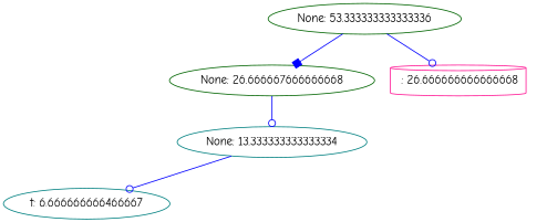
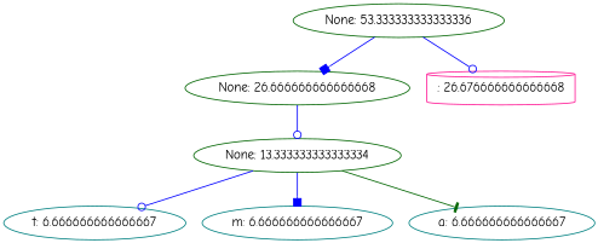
  strict digraph {
    fontname="Comic Neue"
    node [color=darkgreen fontname="Comic Neue" shape=ellipse]
    edge [arrowhead=odot color=blue fontname="Comic Neue"]
    "None: 53.333333333333336"
-   "None: 26.666666666666668" [label="None: 26.666667666666668"]
-   " : 26.666666666666668" [color=deeppink shape=cylinder]
-   "None: 13.333333333333334" [color=teal]
-   "t: 6.666666666666667" [color=teal label="t: 6.666666666466667"]
+   "None: 26.666666666666668"
+   " : 26.666666666666668" [color=deeppink shape=cylinder label=": 26.676666666666668"]
+   "None: 13.333333333333334"
+   "t: 6.666666666666667" [color=teal]
+   "m: 6.666666666666667" [color=teal]
+   "a: 6.666666666666667" [color=teal]
    "None: 53.333333333333336" -> "None: 26.666666666666668" [arrowhead=box]
    "None: 53.333333333333336" -> " : 26.666666666666668"
    "None: 26.666666666666668" -> "None: 13.333333333333334"
    "None: 13.333333333333334" -> "t: 6.666666666666667"
+   "None: 13.333333333333334" -> "m: 6.666666666666667" [arrowhead=box]
+   "None: 13.333333333333334" -> "a: 6.666666666666667" [arrowhead=tee color=darkgreen]
  }
